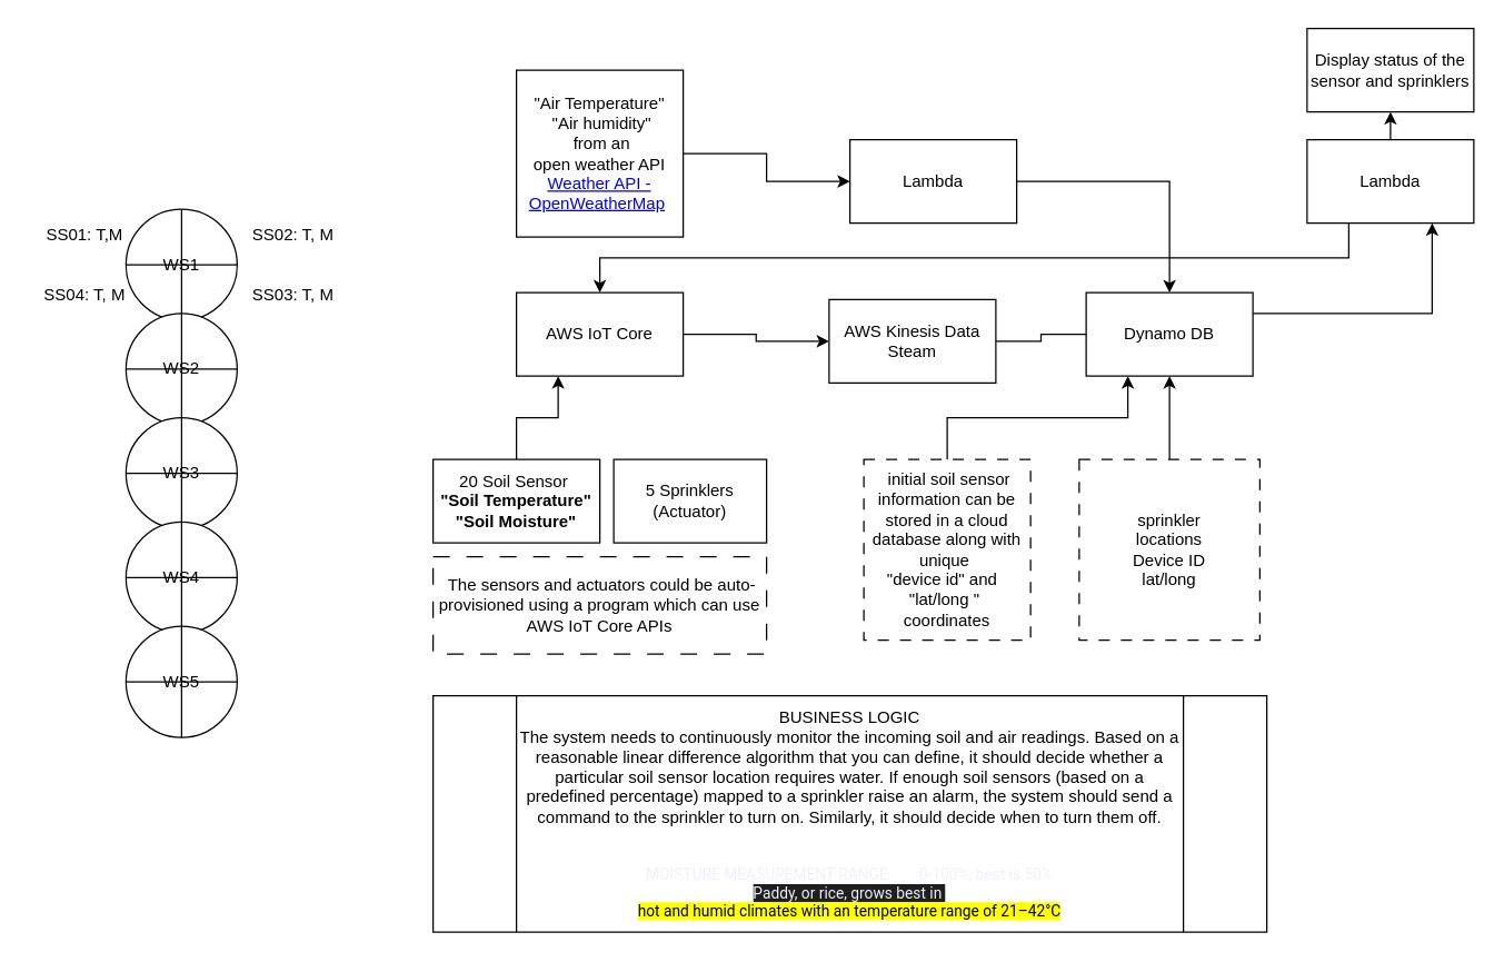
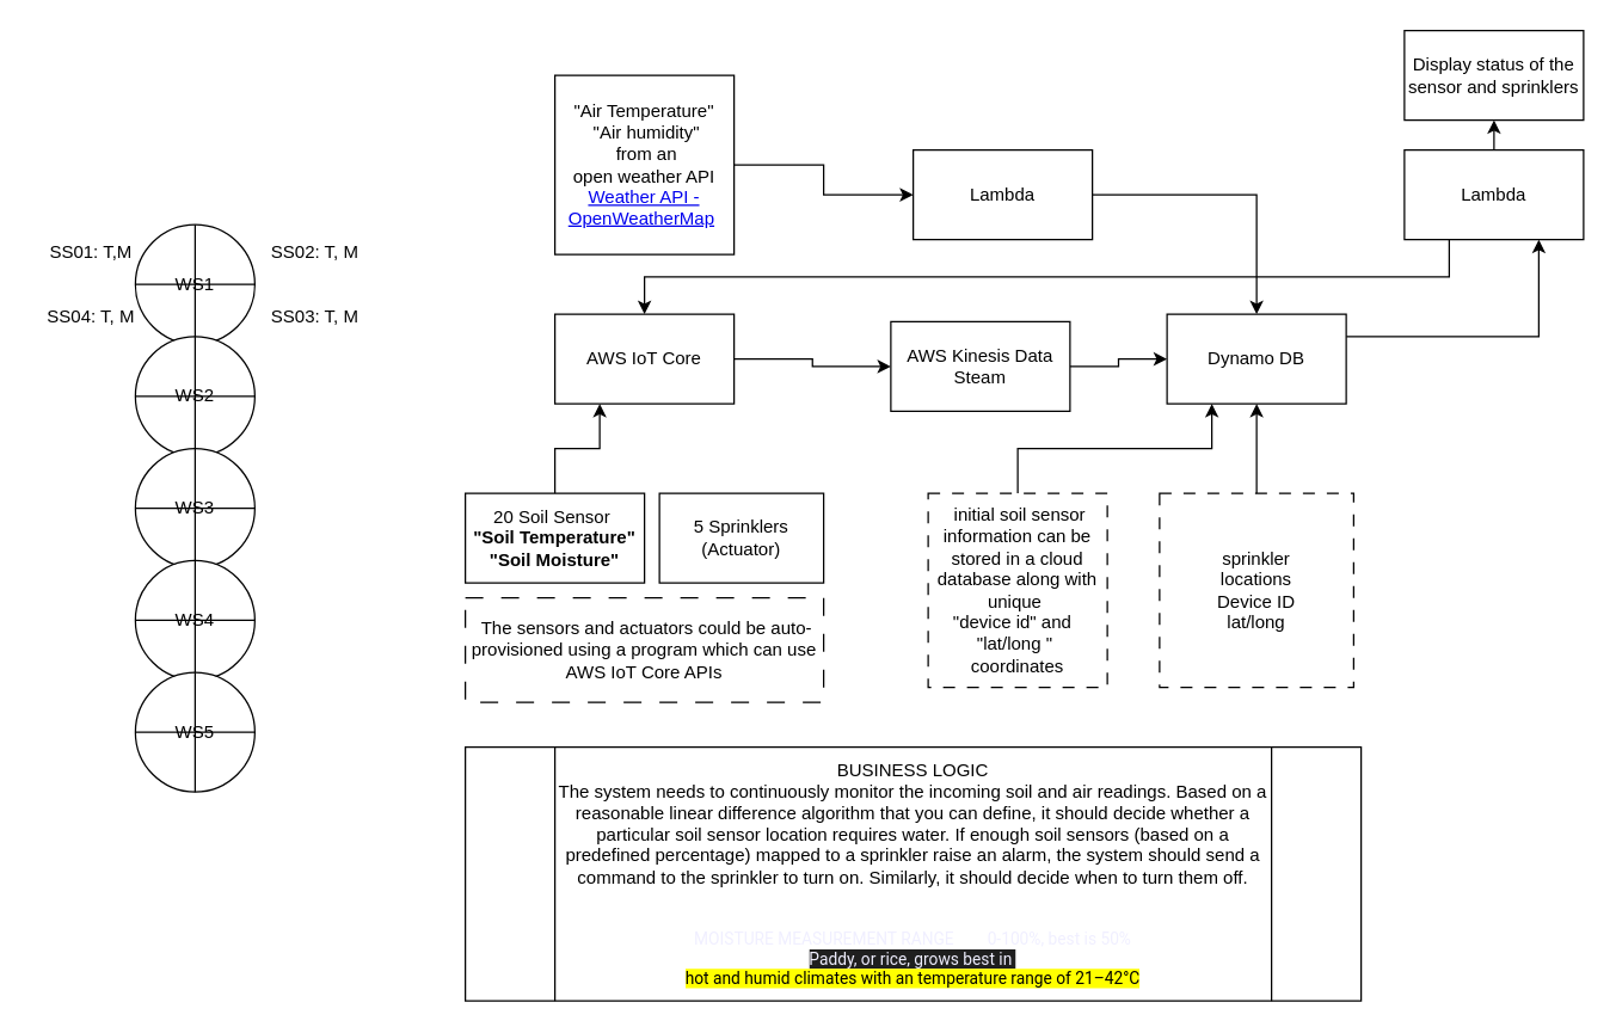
  <mxCell id="0" />
  <mxCell id="1" parent="0" />
  <mxCell id="2" style="edgeStyle=orthogonalEdgeStyle;rounded=0;orthogonalLoop=1;jettySize=auto;html=1;exitX=1;exitY=0.5;exitDx=0;exitDy=0;entryX=0;entryY=0.5;entryDx=0;entryDy=0;" parent="1" source="3" target="5" edge="1"><mxGeometry relative="1" as="geometry" /></mxCell>
  <mxCell id="3" value="AWS IoT Core" style="whiteSpace=wrap;html=1;" parent="1" vertex="1"><mxGeometry x="371" y="210" width="120" height="60" as="geometry" /></mxCell>
- <mxCell id="4" style="edgeStyle=orthogonalEdgeStyle;rounded=0;orthogonalLoop=1;jettySize=auto;html=1;exitX=1;exitY=0.5;exitDx=0;exitDy=0;entryX=0;entryY=0.5;entryDx=0;entryDy=0;endArrow=none;" parent="1" source="5" target="7" edge="1"><mxGeometry relative="1" as="geometry" /></mxCell>
+ <mxCell id="4" style="edgeStyle=orthogonalEdgeStyle;rounded=0;orthogonalLoop=1;jettySize=auto;html=1;exitX=1;exitY=0.5;exitDx=0;exitDy=0;entryX=0;entryY=0.5;entryDx=0;entryDy=0;" parent="1" source="5" target="7" edge="1"><mxGeometry relative="1" as="geometry" /></mxCell>
  <mxCell id="5" value="AWS Kinesis Data Steam" style="whiteSpace=wrap;html=1;" parent="1" vertex="1"><mxGeometry x="596" y="215" width="120" height="60" as="geometry" /></mxCell>
  <mxCell id="6" style="edgeStyle=orthogonalEdgeStyle;rounded=0;orthogonalLoop=1;jettySize=auto;html=1;exitX=1;exitY=0.25;exitDx=0;exitDy=0;entryX=0.75;entryY=1;entryDx=0;entryDy=0;startArrow=none;startFill=0;" parent="1" source="7" target="31" edge="1"><mxGeometry relative="1" as="geometry" /></mxCell>
  <mxCell id="7" value="Dynamo DB" style="whiteSpace=wrap;html=1;" parent="1" vertex="1"><mxGeometry x="781" y="210" width="120" height="60" as="geometry" /></mxCell>
  <mxCell id="8" style="edgeStyle=orthogonalEdgeStyle;rounded=0;orthogonalLoop=1;jettySize=auto;html=1;exitX=1;exitY=0.5;exitDx=0;exitDy=0;entryX=0;entryY=0.5;entryDx=0;entryDy=0;" parent="1" source="9" target="19" edge="1"><mxGeometry relative="1" as="geometry" /></mxCell>
  <mxCell id="9" value="&quot;Air Temperature&quot;&lt;div&gt;&amp;nbsp;&quot;Air humidity&quot;&lt;/div&gt;&lt;div&gt;&amp;nbsp;from an&lt;br&gt;open weather API&lt;div&gt;&lt;a href=&quot;https://openweathermap.org/api&quot;&gt;Weather API - OpenWeatherMap&lt;/a&gt;&amp;nbsp;&lt;br&gt;&lt;/div&gt;&lt;/div&gt;" style="whiteSpace=wrap;html=1;" parent="1" vertex="1"><mxGeometry x="371" y="50" width="120" height="120" as="geometry" /></mxCell>
  <mxCell id="10" style="edgeStyle=orthogonalEdgeStyle;rounded=0;orthogonalLoop=1;jettySize=auto;html=1;exitX=0.5;exitY=0;exitDx=0;exitDy=0;entryX=0.25;entryY=1;entryDx=0;entryDy=0;" parent="1" source="11" target="7" edge="1"><mxGeometry relative="1" as="geometry" /></mxCell>
  <mxCell id="11" value="&amp;nbsp;initial soil sensor information can be stored in a cloud database along with unique&amp;nbsp;&lt;div&gt;&quot;device id&quot; and&amp;nbsp;&amp;nbsp;&lt;div&gt;&quot;lat/long &quot;&amp;nbsp;&lt;/div&gt;&lt;div&gt;coordinates&lt;/div&gt;&lt;/div&gt;" style="whiteSpace=wrap;html=1;dashed=1;dashPattern=8 8;" parent="1" vertex="1"><mxGeometry x="621" y="330" width="120" height="130" as="geometry" /></mxCell>
  <mxCell id="12" style="edgeStyle=orthogonalEdgeStyle;rounded=0;orthogonalLoop=1;jettySize=auto;html=1;exitX=0.5;exitY=0;exitDx=0;exitDy=0;entryX=0.5;entryY=1;entryDx=0;entryDy=0;" parent="1" source="13" target="7" edge="1"><mxGeometry relative="1" as="geometry" /></mxCell>
  <mxCell id="13" value="sprinkler&lt;br&gt;locations&lt;div&gt;Device ID&lt;/div&gt;&lt;div&gt;lat/long&lt;/div&gt;" style="whiteSpace=wrap;html=1;dashed=1;dashPattern=8 8;" parent="1" vertex="1"><mxGeometry x="776" y="330" width="130" height="130" as="geometry" /></mxCell>
  <mxCell id="14" value="5 Sprinklers (Actuator)" style="whiteSpace=wrap;html=1;" parent="1" vertex="1"><mxGeometry x="441" y="330" width="110" height="60" as="geometry" /></mxCell>
  <mxCell id="15" value="BUSINESS LOGIC&lt;div&gt;The system needs to continuously monitor the incoming soil and air readings. Based on a&lt;br&gt;reasonable linear difference algorithm that you can define, it should decide whether a particular soil sensor location requires water. If enough soil sensors (based on a predefined percentage) mapped to a sprinkler raise an alarm, the system should send a command to the sprinkler to turn on. Similarly, it should decide when to turn them off.&lt;/div&gt;&lt;div&gt;&lt;br&gt;&lt;/div&gt;&lt;div style=&quot;font-size: 11px;&quot;&gt;&lt;font style=&quot;font-size: 11px;&quot;&gt;&lt;br&gt;&lt;/font&gt;&lt;/div&gt;&lt;div style=&quot;font-size: 11px;&quot;&gt;&lt;div style=&quot;&quot;&gt;&lt;font style=&quot;font-size: 11px;&quot; face=&quot;Google Sans, Roboto, Helvetica Neue, Arial, sans-serif&quot; color=&quot;#f0efff&quot;&gt;MOISTURE MEASUREMENT RANGE&lt;span style=&quot;white-space: pre;&quot;&gt;&#09;&lt;/span&gt;0-100%, best is 50%&lt;/font&gt;&lt;/div&gt;&lt;div style=&quot;&quot;&gt;&lt;font style=&quot;font-size: 11px;&quot;&gt;&lt;span style=&quot;background-color: rgb(31, 31, 31); color: rgb(240, 239, 255); font-family: &amp;quot;Google Sans&amp;quot;, Roboto, &amp;quot;Helvetica Neue&amp;quot;, Arial, sans-serif;&quot;&gt;Paddy, or rice, grows best in&amp;nbsp;&lt;/span&gt;&lt;br&gt;&lt;/font&gt;&lt;/div&gt;&lt;div style=&quot;&quot;&gt;&lt;mark style=&quot;font-family: &amp;quot;Google Sans&amp;quot;, Roboto, &amp;quot;Helvetica Neue&amp;quot;, Arial, sans-serif;&quot; class=&quot;QVRyCf&quot;&gt;&lt;font style=&quot;font-size: 11px;&quot;&gt;hot and humid climates with an temperature range of 21–42°C&lt;/font&gt;&lt;/mark&gt;&lt;/div&gt;&lt;/div&gt;" style="shape=process;whiteSpace=wrap;html=1;backgroundOutline=1;" parent="1" vertex="1"><mxGeometry x="311" y="500" width="600" height="170" as="geometry" /></mxCell>
  <mxCell id="16" style="edgeStyle=orthogonalEdgeStyle;rounded=0;orthogonalLoop=1;jettySize=auto;html=1;exitX=0.5;exitY=0;exitDx=0;exitDy=0;entryX=0.25;entryY=1;entryDx=0;entryDy=0;" parent="1" source="17" target="3" edge="1"><mxGeometry relative="1" as="geometry" /></mxCell>
  <mxCell id="17" value="20 Soil Sensor&lt;b&gt;&amp;nbsp;&lt;/b&gt;&lt;div&gt;&lt;b&gt;&quot;Soil Temperature&quot;&lt;/b&gt;&lt;/div&gt;&lt;div&gt;&lt;b&gt;&quot;Soil Moisture&quot;&lt;/b&gt;&lt;/div&gt;" style="whiteSpace=wrap;html=1;" parent="1" vertex="1"><mxGeometry x="311" y="330" width="120" height="60" as="geometry" /></mxCell>
  <mxCell id="18" style="edgeStyle=orthogonalEdgeStyle;rounded=0;orthogonalLoop=1;jettySize=auto;html=1;exitX=1;exitY=0.5;exitDx=0;exitDy=0;entryX=0.5;entryY=0;entryDx=0;entryDy=0;" parent="1" source="19" target="7" edge="1"><mxGeometry relative="1" as="geometry" /></mxCell>
  <mxCell id="19" value="Lambda" style="whiteSpace=wrap;html=1;" parent="1" vertex="1"><mxGeometry x="611" y="100" width="120" height="60" as="geometry" /></mxCell>
  <mxCell id="20" value="Display status of the sensor and sprinklers" style="whiteSpace=wrap;html=1;" parent="1" vertex="1"><mxGeometry x="940" y="20" width="120" height="60" as="geometry" /></mxCell>
  <mxCell id="21" value="&amp;nbsp;The sensors and actuators could be auto-provisioned using a program which can use&lt;br/&gt;AWS IoT Core APIs" style="whiteSpace=wrap;html=1;dashed=1;dashPattern=12 12;" parent="1" vertex="1"><mxGeometry x="311" y="400" width="240" height="70" as="geometry" /></mxCell>
  <mxCell id="22" value="WS1" style="shape=orEllipse;perimeter=ellipsePerimeter;whiteSpace=wrap;html=1;backgroundOutline=1;" parent="1" vertex="1"><mxGeometry x="90" y="150" width="80" height="80" as="geometry" /></mxCell>
  <mxCell id="23" value="WS2" style="shape=orEllipse;perimeter=ellipsePerimeter;whiteSpace=wrap;html=1;backgroundOutline=1;" parent="1" vertex="1"><mxGeometry x="90" y="225" width="80" height="80" as="geometry" /></mxCell>
  <mxCell id="24" value="WS3" style="shape=orEllipse;perimeter=ellipsePerimeter;whiteSpace=wrap;html=1;backgroundOutline=1;" parent="1" vertex="1"><mxGeometry x="90" y="300" width="80" height="80" as="geometry" /></mxCell>
  <mxCell id="25" value="WS4" style="shape=orEllipse;perimeter=ellipsePerimeter;whiteSpace=wrap;html=1;backgroundOutline=1;" parent="1" vertex="1"><mxGeometry x="90" y="375" width="80" height="80" as="geometry" /></mxCell>
  <mxCell id="26" value="WS5" style="shape=orEllipse;perimeter=ellipsePerimeter;whiteSpace=wrap;html=1;backgroundOutline=1;" parent="1" vertex="1"><mxGeometry x="90" y="450" width="80" height="80" as="geometry" /></mxCell>
  <mxCell id="27" value="SS01: T,M&lt;div&gt;&lt;br&gt;&lt;/div&gt;&lt;div&gt;&lt;br&gt;&lt;div&gt;SS04: T, M&lt;/div&gt;&lt;/div&gt;" style="text;html=1;align=center;verticalAlign=middle;resizable=0;points=[];autosize=1;strokeColor=none;fillColor=none;" parent="1" vertex="1"><mxGeometry x="20" y="155" width="80" height="70" as="geometry" /></mxCell>
  <mxCell id="28" value="SS02: T, M&lt;div&gt;&lt;br&gt;&lt;/div&gt;&lt;div&gt;&lt;br&gt;&lt;div&gt;SS03: T, M&lt;/div&gt;&lt;/div&gt;" style="text;html=1;align=center;verticalAlign=middle;resizable=0;points=[];autosize=1;strokeColor=none;fillColor=none;" parent="1" vertex="1"><mxGeometry x="170" y="155" width="80" height="70" as="geometry" /></mxCell>
  <mxCell id="29" style="edgeStyle=orthogonalEdgeStyle;rounded=0;orthogonalLoop=1;jettySize=auto;html=1;exitX=0.25;exitY=1;exitDx=0;exitDy=0;entryX=0.5;entryY=0;entryDx=0;entryDy=0;" parent="1" source="31" target="3" edge="1"><mxGeometry relative="1" as="geometry" /></mxCell>
  <mxCell id="30" style="edgeStyle=orthogonalEdgeStyle;rounded=0;orthogonalLoop=1;jettySize=auto;html=1;exitX=0.5;exitY=0;exitDx=0;exitDy=0;entryX=0.5;entryY=1;entryDx=0;entryDy=0;" edge="1" parent="1" source="31" target="20"><mxGeometry relative="1" as="geometry" /></mxCell>
  <mxCell id="31" value="Lambda" style="whiteSpace=wrap;html=1;" parent="1" vertex="1"><mxGeometry x="940" y="100" width="120" height="60" as="geometry" /></mxCell>
